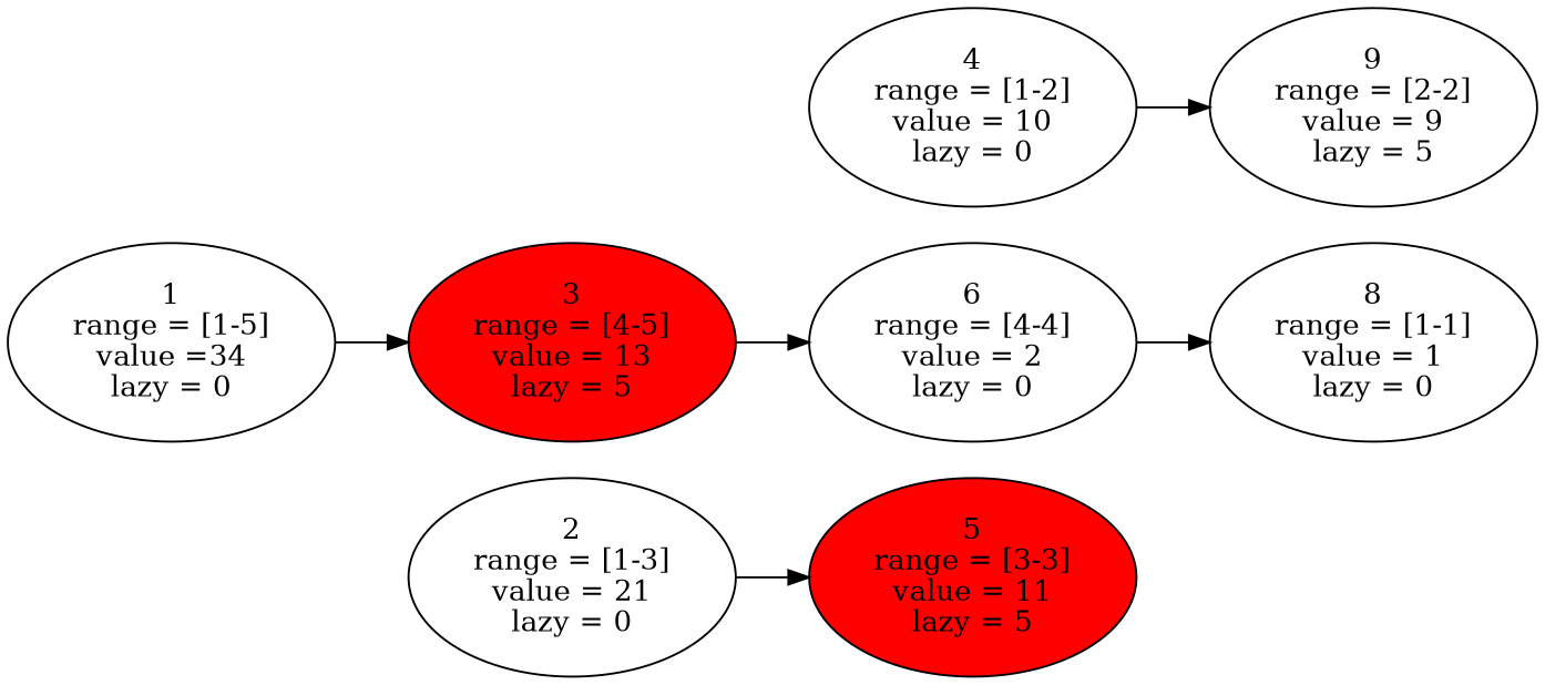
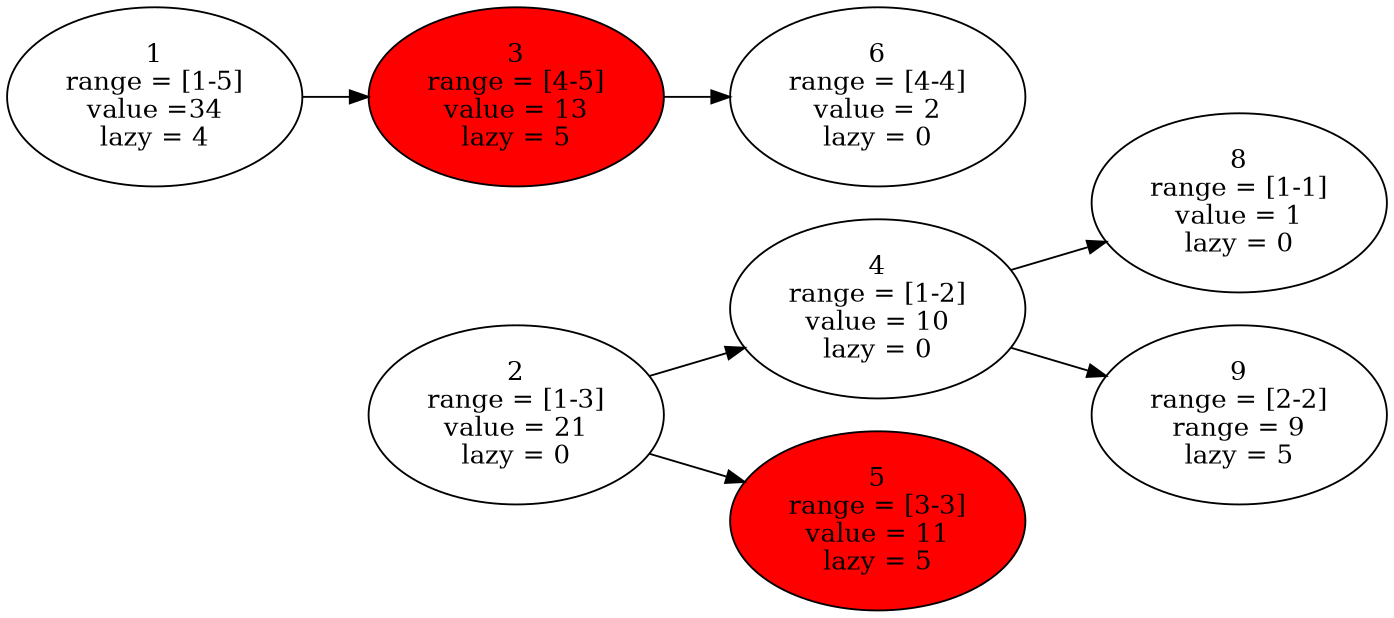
  digraph {
    rankdir=LR
    n1 [label="2\nrange = [1-3]\nvalue = 21\nlazy = 0"]
    n2 [fillcolor=red label="3\nrange = [4-5]\nvalue = 13\nlazy = 5" style=filled]
    n3 [label="4\nrange = [1-2]\nvalue = 10\nlazy = 0"]
    n4 [fillcolor=red label="5\nrange = [3-3]\nvalue = 11\nlazy = 5" style=filled]
    n5 [label="6\nrange = [4-4]\nvalue = 2\nlazy = 0"]
    n6 [label="8\nrange = [1-1]\nvalue = 1\nlazy = 0"]
-   n7 [label="9\nrange = [2-2]\nvalue = 9\nlazy = 5"]
-   n8 [label="1\nrange = [1-5]\nvalue =34\nlazy = 0"]
+   n7 [label="9\nrange = [2-2]\nrange = 9\nlazy = 5"]
+   n8 [label="1\nrange = [1-5]\nvalue =34\nlazy = 4"]
    subgraph sub_1 {
      rank=same
      n1
      n2
    }
    subgraph sub_2 {
      rank=same
      n3
      n4
      n5
    }
    subgraph sub_3 {
      rank=same
      n6
      n7
    }
+   n1 -> n3
    n1 -> n4
    n2 -> n5
-   n5 -> n6
+   n3 -> n6
    n3 -> n7
    n8 -> n2
  }
